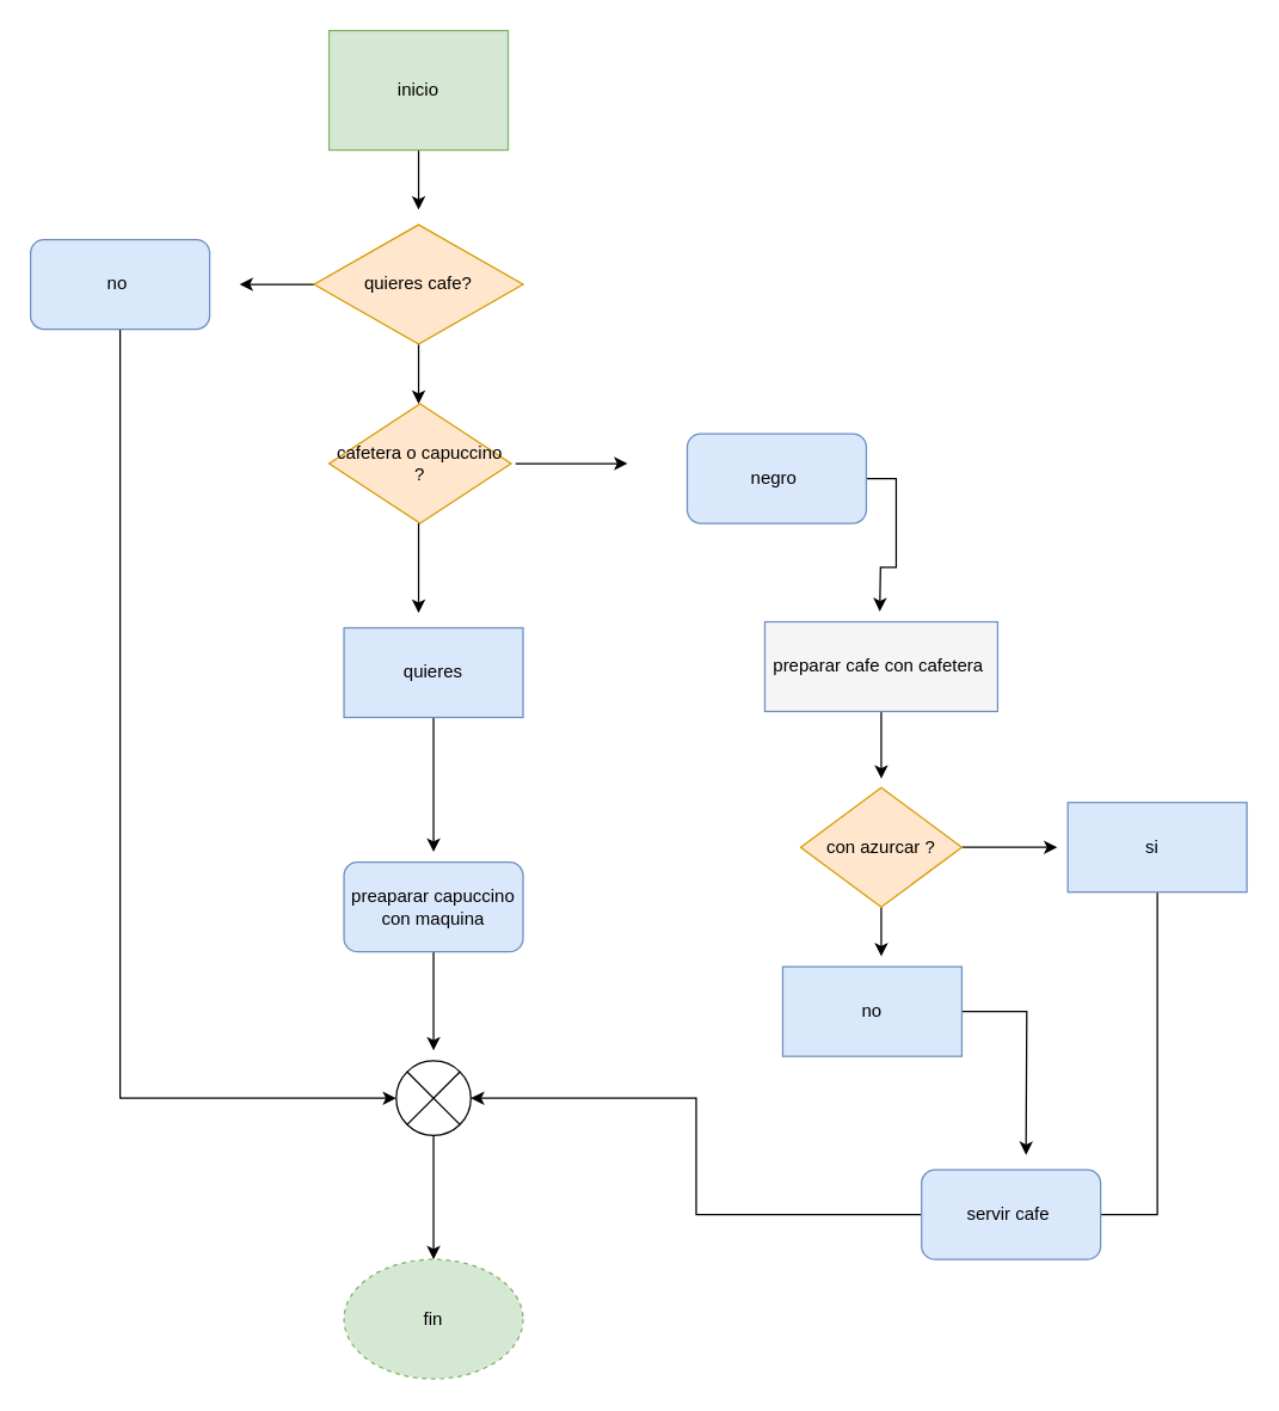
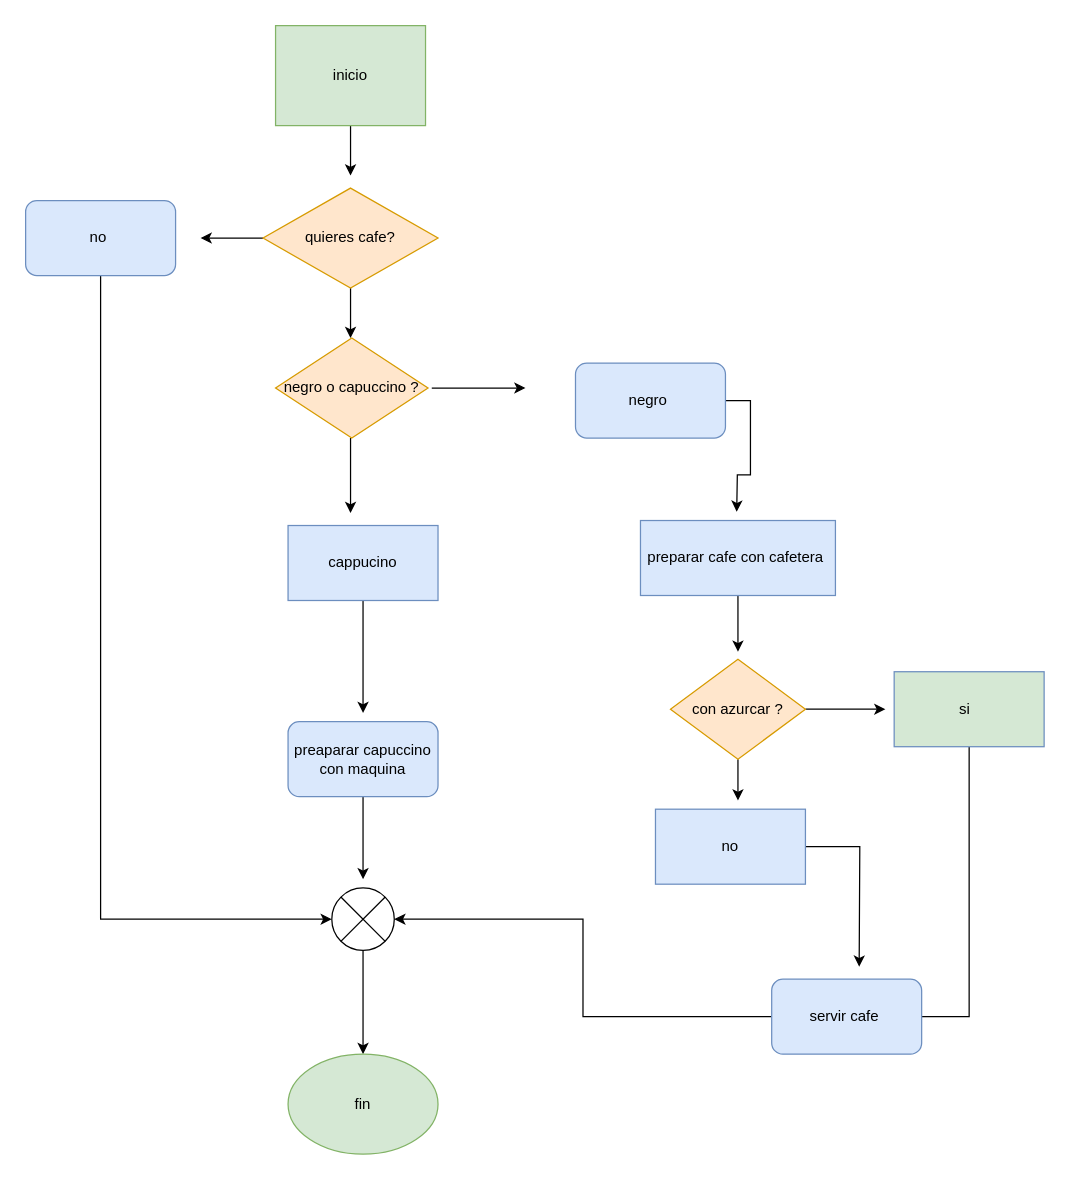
  <mxCell id="0" />
  <mxCell id="1" parent="0" />
  <mxCell id="2" style="edgeStyle=orthogonalEdgeStyle;rounded=0;orthogonalLoop=1;jettySize=auto;html=1;" parent="1" source="3" edge="1"><mxGeometry relative="1" as="geometry"><mxPoint x="280" y="140" as="targetPoint" /></mxGeometry></mxCell>
  <mxCell id="3" value="inicio" style="whiteSpace=wrap;html=1;fillColor=#d5e8d4;strokeColor=#82b366;rounded=0;" parent="1" vertex="1"><mxGeometry x="220" y="20" width="120" height="80" as="geometry" /></mxCell>
  <mxCell id="4" style="edgeStyle=orthogonalEdgeStyle;rounded=0;orthogonalLoop=1;jettySize=auto;html=1;" parent="1" edge="1"><mxGeometry relative="1" as="geometry"><mxPoint x="280" y="410" as="targetPoint" /><mxPoint x="280" y="350" as="sourcePoint" /></mxGeometry></mxCell>
  <mxCell id="5" style="edgeStyle=orthogonalEdgeStyle;rounded=0;orthogonalLoop=1;jettySize=auto;html=1;" parent="1" edge="1"><mxGeometry relative="1" as="geometry"><mxPoint x="420" y="310" as="targetPoint" /><mxPoint x="345" y="310" as="sourcePoint" /></mxGeometry></mxCell>
  <mxCell id="6" style="edgeStyle=orthogonalEdgeStyle;rounded=0;orthogonalLoop=1;jettySize=auto;html=1;entryX=0.5;entryY=0;entryDx=0;entryDy=0;" parent="1" source="8" edge="1"><mxGeometry relative="1" as="geometry"><mxPoint x="280" y="270" as="targetPoint" /></mxGeometry></mxCell>
  <mxCell id="7" style="edgeStyle=orthogonalEdgeStyle;rounded=0;orthogonalLoop=1;jettySize=auto;html=1;" parent="1" source="8" edge="1"><mxGeometry relative="1" as="geometry"><mxPoint x="160" y="190" as="targetPoint" /></mxGeometry></mxCell>
  <mxCell id="8" value="quieres cafe?" style="rhombus;whiteSpace=wrap;html=1;fillColor=#ffe6cc;strokeColor=#d79b00;" parent="1" vertex="1"><mxGeometry x="210" y="150" width="140" height="80" as="geometry" /></mxCell>
  <mxCell id="9" style="edgeStyle=orthogonalEdgeStyle;rounded=0;orthogonalLoop=1;jettySize=auto;html=1;entryX=0;entryY=0.5;entryDx=0;entryDy=0;exitX=0.5;exitY=1;exitDx=0;exitDy=0;" parent="1" source="10" target="14" edge="1"><mxGeometry relative="1" as="geometry" /></mxCell>
  <mxCell id="10" value="no&amp;nbsp;" style="rounded=1;whiteSpace=wrap;html=1;fillColor=#dae8fc;strokeColor=#6c8ebf;" parent="1" vertex="1"><mxGeometry x="20" y="160" width="120" height="60" as="geometry" /></mxCell>
  <mxCell id="11" style="edgeStyle=orthogonalEdgeStyle;rounded=0;orthogonalLoop=1;jettySize=auto;html=1;" parent="1" source="12" edge="1"><mxGeometry relative="1" as="geometry"><mxPoint x="589" y="409" as="targetPoint" /></mxGeometry></mxCell>
  <mxCell id="12" value="negro&amp;nbsp;" style="rounded=1;whiteSpace=wrap;html=1;fillColor=#dae8fc;strokeColor=#6c8ebf;" parent="1" vertex="1"><mxGeometry x="460" y="290" width="120" height="60" as="geometry" /></mxCell>
  <mxCell id="13" style="edgeStyle=orthogonalEdgeStyle;rounded=0;orthogonalLoop=1;jettySize=auto;html=1;exitX=0.5;exitY=1;exitDx=0;exitDy=0;entryX=0.5;entryY=0;entryDx=0;entryDy=0;" parent="1" source="14" target="15" edge="1"><mxGeometry relative="1" as="geometry" /></mxCell>
  <mxCell id="14" value="" style="shape=sumEllipse;perimeter=ellipsePerimeter;whiteSpace=wrap;html=1;backgroundOutline=1;" parent="1" vertex="1"><mxGeometry x="265" y="710" width="50" height="50" as="geometry" /></mxCell>
- <mxCell id="15" value="fin&lt;br&gt;" style="ellipse;whiteSpace=wrap;html=1;fillColor=#d5e8d4;strokeColor=#82b366;dashed=1;" parent="1" vertex="1"><mxGeometry x="230" y="843" width="120" height="80" as="geometry" /></mxCell>
+ <mxCell id="15" value="fin&lt;br&gt;" style="ellipse;whiteSpace=wrap;html=1;fillColor=#d5e8d4;strokeColor=#82b366;" parent="1" vertex="1"><mxGeometry x="230" y="843" width="120" height="80" as="geometry" /></mxCell>
  <mxCell id="16" style="edgeStyle=orthogonalEdgeStyle;rounded=0;orthogonalLoop=1;jettySize=auto;html=1;" parent="1" source="17" edge="1"><mxGeometry relative="1" as="geometry"><mxPoint x="290" y="703" as="targetPoint" /></mxGeometry></mxCell>
  <mxCell id="17" value="preaparar capuccino con maquina" style="rounded=1;whiteSpace=wrap;html=1;fillColor=#dae8fc;strokeColor=#6c8ebf;" parent="1" vertex="1"><mxGeometry x="230" y="577" width="120" height="60" as="geometry" /></mxCell>
- <mxCell id="18" value="cafetera o capuccino ?" style="rhombus;whiteSpace=wrap;html=1;fillColor=#ffe6cc;strokeColor=#d79b00;" parent="1" vertex="1"><mxGeometry x="220" y="270" width="122" height="80" as="geometry" /></mxCell>
+ <mxCell id="18" value="negro o capuccino ?" style="rhombus;whiteSpace=wrap;html=1;fillColor=#ffe6cc;strokeColor=#d79b00;" parent="1" vertex="1"><mxGeometry x="220" y="270" width="122" height="80" as="geometry" /></mxCell>
  <mxCell id="19" style="edgeStyle=orthogonalEdgeStyle;rounded=0;orthogonalLoop=1;jettySize=auto;html=1;" parent="1" source="20" edge="1"><mxGeometry relative="1" as="geometry"><mxPoint x="290" y="570" as="targetPoint" /></mxGeometry></mxCell>
- <mxCell id="20" value="quieres" style="rounded=0;whiteSpace=wrap;html=1;fillColor=#dae8fc;strokeColor=#6c8ebf;" parent="1" vertex="1"><mxGeometry x="230" y="420" width="120" height="60" as="geometry" /></mxCell>
+ <mxCell id="20" value="cappucino" style="rounded=0;whiteSpace=wrap;html=1;fillColor=#dae8fc;strokeColor=#6c8ebf;" parent="1" vertex="1"><mxGeometry x="230" y="420" width="120" height="60" as="geometry" /></mxCell>
  <mxCell id="21" style="edgeStyle=orthogonalEdgeStyle;rounded=0;orthogonalLoop=1;jettySize=auto;html=1;" parent="1" source="22" edge="1"><mxGeometry relative="1" as="geometry"><mxPoint x="590" y="521" as="targetPoint" /></mxGeometry></mxCell>
- <mxCell id="22" value="preparar cafe con cafetera&amp;nbsp;" style="rounded=0;whiteSpace=wrap;html=1;fillColor=#f5f5f5;strokeColor=#6c8ebf;" parent="1" vertex="1"><mxGeometry x="512" y="416" width="156" height="60" as="geometry" /></mxCell>
+ <mxCell id="22" value="preparar cafe con cafetera&amp;nbsp;" style="rounded=0;whiteSpace=wrap;html=1;fillColor=#dae8fc;strokeColor=#6c8ebf;" parent="1" vertex="1"><mxGeometry x="512" y="416" width="156" height="60" as="geometry" /></mxCell>
  <mxCell id="23" style="edgeStyle=orthogonalEdgeStyle;rounded=0;orthogonalLoop=1;jettySize=auto;html=1;" parent="1" source="25" edge="1"><mxGeometry relative="1" as="geometry"><mxPoint x="708" y="567" as="targetPoint" /></mxGeometry></mxCell>
  <mxCell id="24" style="edgeStyle=orthogonalEdgeStyle;rounded=0;orthogonalLoop=1;jettySize=auto;html=1;" parent="1" source="25" edge="1"><mxGeometry relative="1" as="geometry"><mxPoint x="590" y="640" as="targetPoint" /></mxGeometry></mxCell>
  <mxCell id="25" value="con azurcar ?" style="rhombus;whiteSpace=wrap;html=1;fillColor=#ffe6cc;strokeColor=#d79b00;" parent="1" vertex="1"><mxGeometry x="536" y="527" width="108" height="80" as="geometry" /></mxCell>
  <mxCell id="26" style="edgeStyle=orthogonalEdgeStyle;rounded=0;orthogonalLoop=1;jettySize=auto;html=1;" parent="1" source="27" edge="1"><mxGeometry relative="1" as="geometry"><mxPoint x="687" y="773" as="targetPoint" /></mxGeometry></mxCell>
  <mxCell id="27" value="no" style="rounded=0;whiteSpace=wrap;html=1;fillColor=#dae8fc;strokeColor=#6c8ebf;" parent="1" vertex="1"><mxGeometry x="524" y="647" width="120" height="60" as="geometry" /></mxCell>
  <mxCell id="28" style="edgeStyle=orthogonalEdgeStyle;rounded=0;orthogonalLoop=1;jettySize=auto;html=1;entryX=1;entryY=0.5;entryDx=0;entryDy=0;endArrow=none;" parent="1" source="29" target="31" edge="1"><mxGeometry relative="1" as="geometry" /></mxCell>
- <mxCell id="29" value="si&amp;nbsp;&amp;nbsp;" style="rounded=0;whiteSpace=wrap;html=1;fillColor=#dae8fc;strokeColor=#6c8ebf;" parent="1" vertex="1"><mxGeometry x="715" y="537" width="120" height="60" as="geometry" /></mxCell>
+ <mxCell id="29" value="si&amp;nbsp;&amp;nbsp;" style="rounded=0;whiteSpace=wrap;html=1;fillColor=#d5e8d4;strokeColor=#6c8ebf;" parent="1" vertex="1"><mxGeometry x="715" y="537" width="120" height="60" as="geometry" /></mxCell>
  <mxCell id="30" style="edgeStyle=orthogonalEdgeStyle;rounded=0;orthogonalLoop=1;jettySize=auto;html=1;entryX=1;entryY=0.5;entryDx=0;entryDy=0;" parent="1" source="31" target="14" edge="1"><mxGeometry relative="1" as="geometry" /></mxCell>
  <mxCell id="31" value="servir cafe&amp;nbsp;" style="rounded=1;whiteSpace=wrap;html=1;fillColor=#dae8fc;strokeColor=#6c8ebf;" parent="1" vertex="1"><mxGeometry x="617" y="783" width="120" height="60" as="geometry" /></mxCell>
